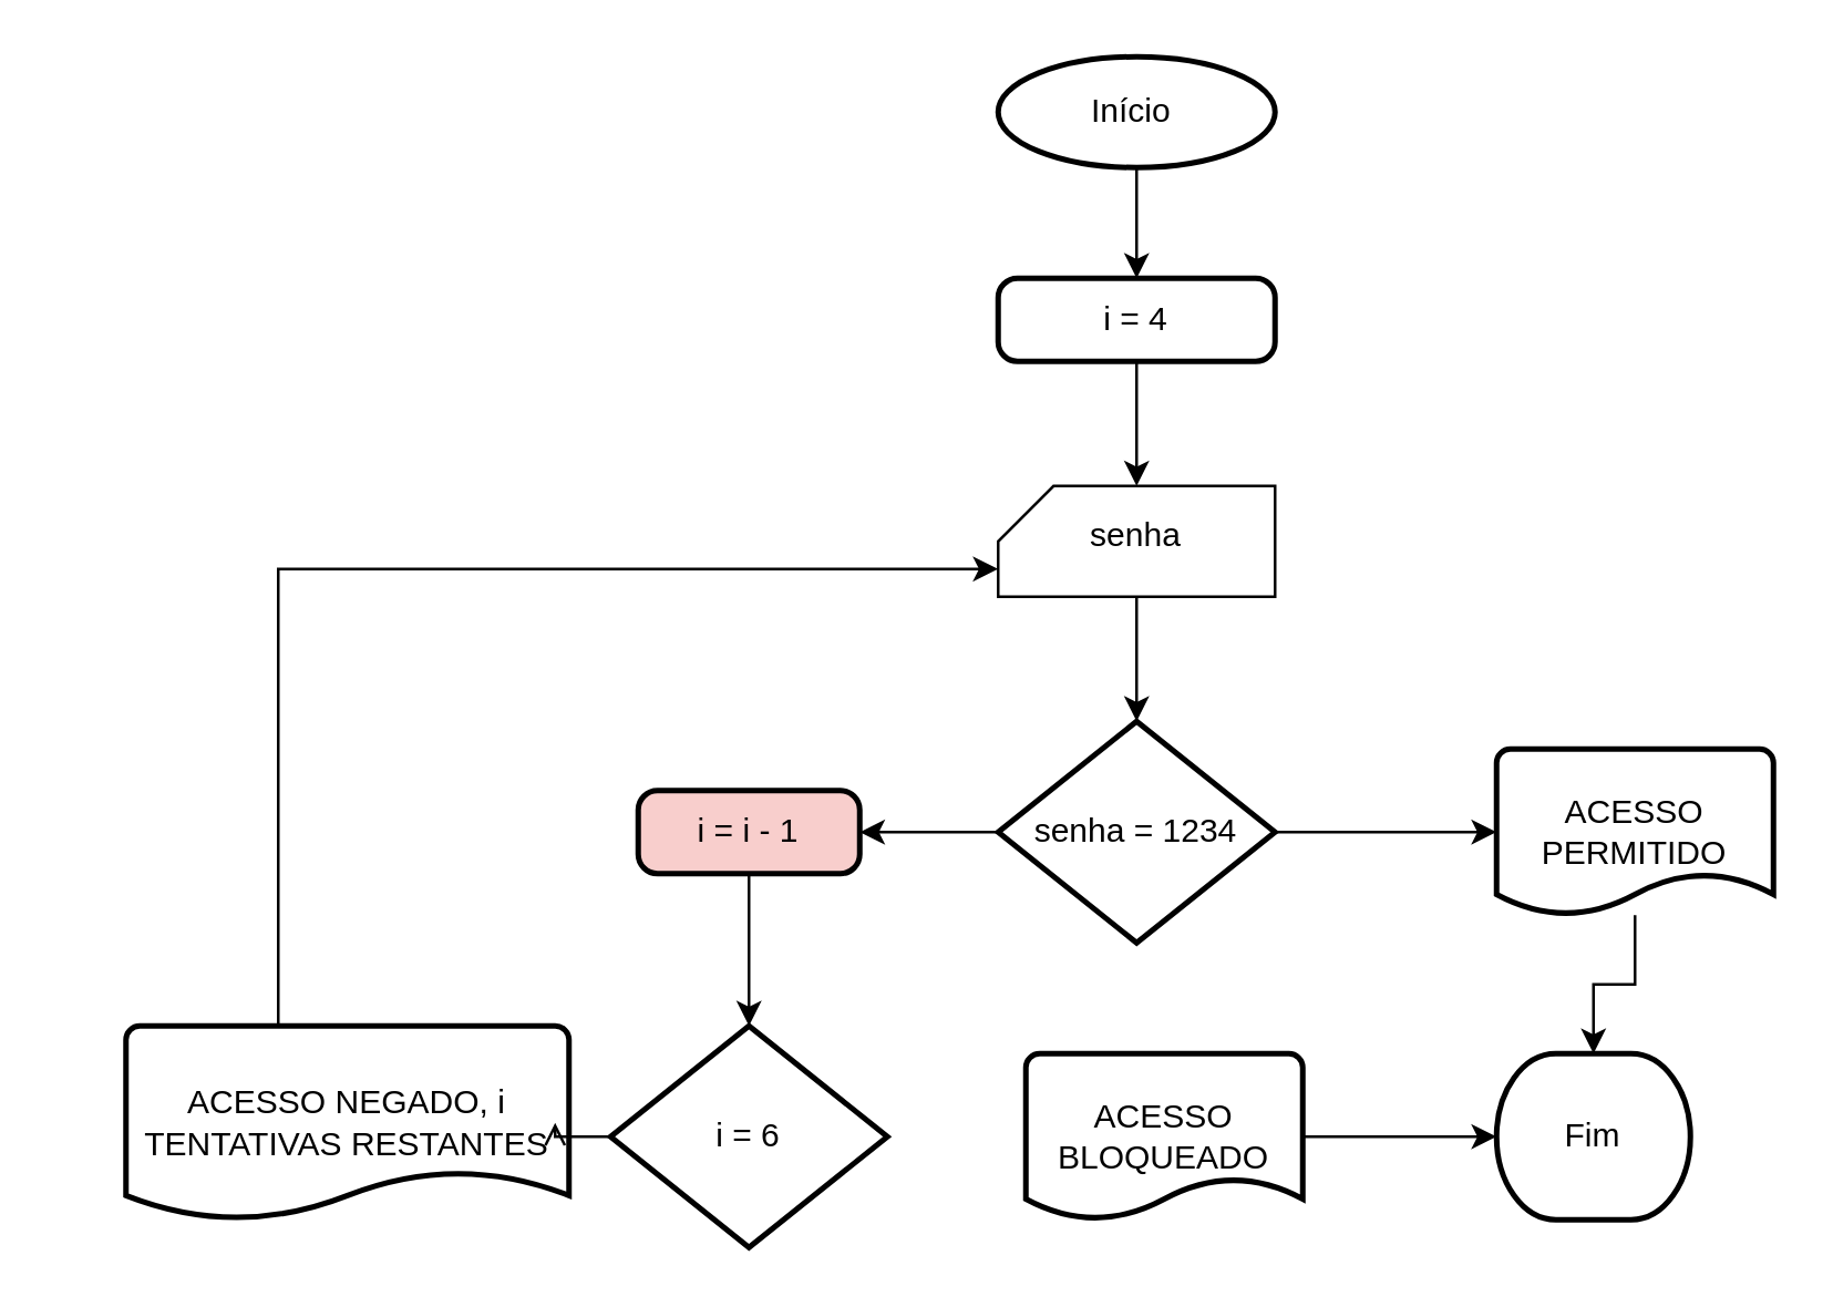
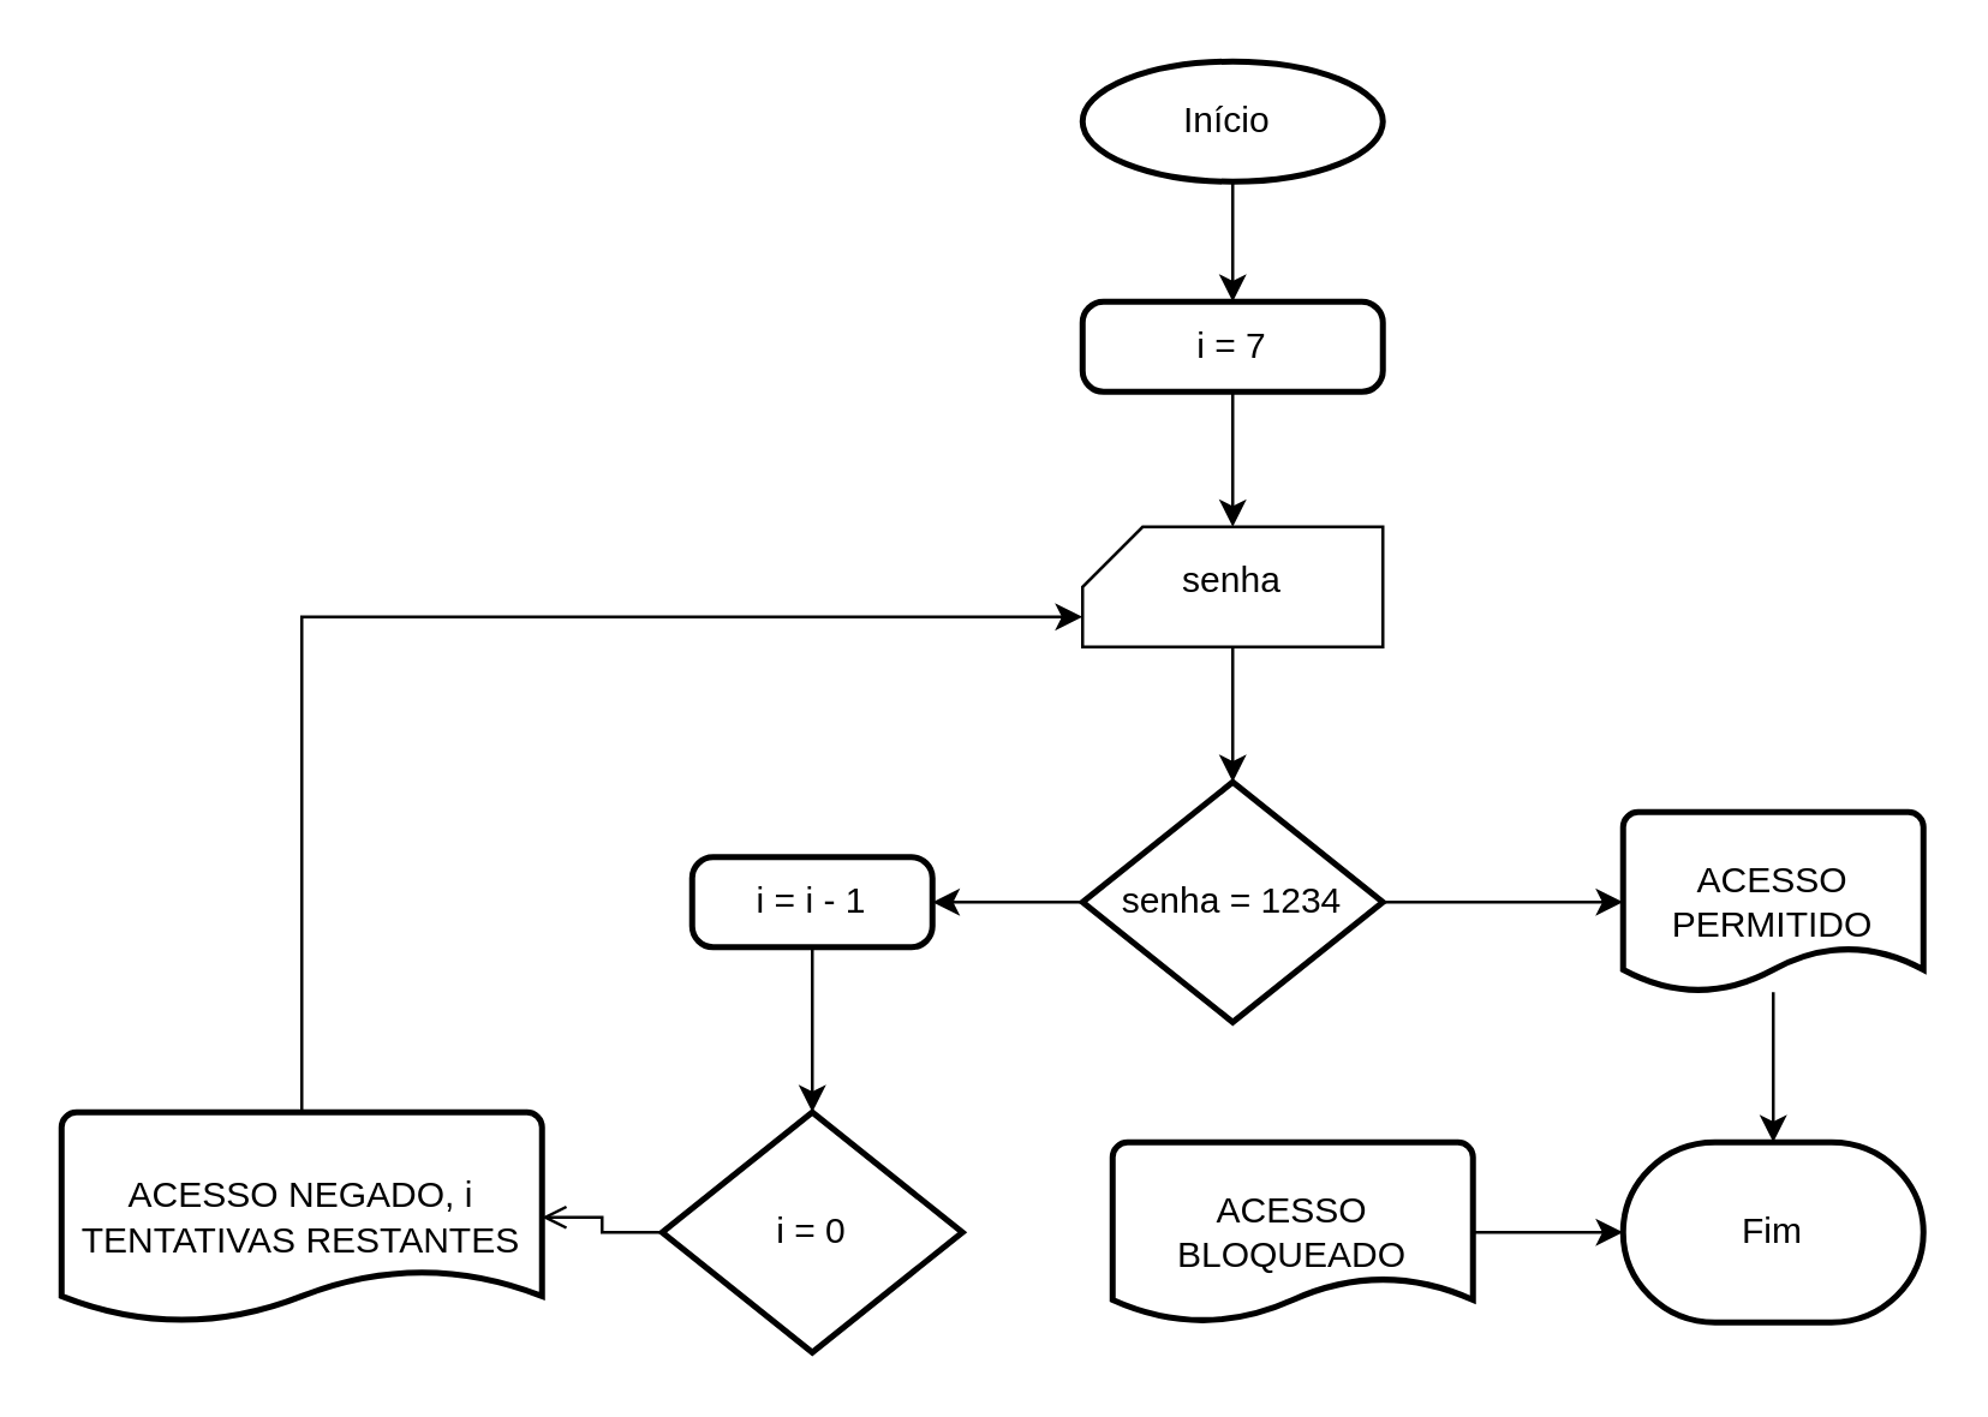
  <mxCell id="0" />
  <mxCell id="1" parent="0" />
  <mxCell id="2" value="" style="edgeStyle=orthogonalEdgeStyle;rounded=0;orthogonalLoop=1;jettySize=auto;html=1;" edge="1" parent="1" source="3" target="5"><mxGeometry relative="1" as="geometry" /></mxCell>
  <mxCell id="3" value="Início&amp;nbsp;" style="strokeWidth=2;html=1;shape=mxgraph.flowchart.start_1;whiteSpace=wrap;" vertex="1" parent="1"><mxGeometry x="360" y="20" width="100" height="40" as="geometry" /></mxCell>
  <mxCell id="4" value="" style="edgeStyle=orthogonalEdgeStyle;rounded=0;orthogonalLoop=1;jettySize=auto;html=1;" edge="1" parent="1" source="5" target="8"><mxGeometry relative="1" as="geometry" /></mxCell>
- <mxCell id="5" value="i = 4" style="rounded=1;whiteSpace=wrap;html=1;absoluteArcSize=1;arcSize=14;strokeWidth=2;" vertex="1" parent="1"><mxGeometry x="360" y="100" width="100" height="30" as="geometry" /></mxCell>
+ <mxCell id="5" value="i = 7" style="rounded=1;whiteSpace=wrap;html=1;absoluteArcSize=1;arcSize=14;strokeWidth=2;" vertex="1" parent="1"><mxGeometry x="360" y="100" width="100" height="30" as="geometry" /></mxCell>
  <mxCell id="6" value="" style="edgeStyle=orthogonalEdgeStyle;rounded=0;orthogonalLoop=1;jettySize=auto;html=1;" edge="1" parent="1" source="7" target="11"><mxGeometry relative="1" as="geometry" /></mxCell>
  <mxCell id="7" value="" style="verticalLabelPosition=bottom;verticalAlign=top;html=1;shape=card;whiteSpace=wrap;size=20;arcSize=12;" vertex="1" parent="1"><mxGeometry x="360" y="175" width="100" height="40" as="geometry" /></mxCell>
  <mxCell id="8" value="senha" style="text;strokeColor=none;align=center;fillColor=none;html=1;verticalAlign=middle;whiteSpace=wrap;rounded=0;" vertex="1" parent="1"><mxGeometry x="380" y="175" width="60" height="35" as="geometry" /></mxCell>
  <mxCell id="9" value="" style="edgeStyle=orthogonalEdgeStyle;rounded=0;orthogonalLoop=1;jettySize=auto;html=1;" edge="1" parent="1" source="11" target="16"><mxGeometry relative="1" as="geometry" /></mxCell>
  <mxCell id="10" value="" style="edgeStyle=orthogonalEdgeStyle;rounded=0;orthogonalLoop=1;jettySize=auto;html=1;" edge="1" parent="1" source="11" target="13"><mxGeometry relative="1" as="geometry" /></mxCell>
  <mxCell id="11" value="senha = 1234" style="strokeWidth=2;html=1;shape=mxgraph.flowchart.decision;whiteSpace=wrap;" vertex="1" parent="1"><mxGeometry x="360" y="260" width="100" height="80" as="geometry" /></mxCell>
  <mxCell id="12" value="" style="edgeStyle=orthogonalEdgeStyle;rounded=0;orthogonalLoop=1;jettySize=auto;html=1;" edge="1" parent="1" source="13" target="22"><mxGeometry relative="1" as="geometry" /></mxCell>
  <mxCell id="13" value="ACESSO PERMITIDO" style="strokeWidth=2;html=1;shape=mxgraph.flowchart.document2;whiteSpace=wrap;size=0.25;" vertex="1" parent="1"><mxGeometry x="540" y="270" width="100" height="60" as="geometry" /></mxCell>
- <mxCell id="14" value="ACESSO NEGADO, i&lt;div&gt;TENTATIVAS RESTANTES&lt;/div&gt;" style="strokeWidth=2;html=1;shape=mxgraph.flowchart.document2;whiteSpace=wrap;size=0.25;" vertex="1" parent="1"><mxGeometry x="45" y="370" width="160" height="70" as="geometry" /></mxCell>
+ <mxCell id="14" value="ACESSO NEGADO, i&lt;div&gt;TENTATIVAS RESTANTES&lt;/div&gt;" style="strokeWidth=2;html=1;shape=mxgraph.flowchart.document2;whiteSpace=wrap;size=0.25;" vertex="1" parent="1"><mxGeometry y="370" width="160" height="70" as="geometry" x="20" /></mxCell>
  <mxCell id="15" value="" style="edgeStyle=orthogonalEdgeStyle;rounded=0;orthogonalLoop=1;jettySize=auto;html=1;" edge="1" parent="1" source="16" target="18"><mxGeometry relative="1" as="geometry" /></mxCell>
- <mxCell id="16" value="i = i - 1" style="rounded=1;whiteSpace=wrap;html=1;absoluteArcSize=1;arcSize=14;strokeWidth=2;fillColor=#f8cecc;" vertex="1" parent="1"><mxGeometry x="230" y="285" width="80" height="30" as="geometry" /></mxCell>
+ <mxCell id="16" value="i = i - 1" style="rounded=1;whiteSpace=wrap;html=1;absoluteArcSize=1;arcSize=14;strokeWidth=2;" vertex="1" parent="1"><mxGeometry x="230" y="285" width="80" height="30" as="geometry" /></mxCell>
  <mxCell id="17" value="" style="edgeStyle=orthogonalEdgeStyle;rounded=0;orthogonalLoop=1;jettySize=auto;html=1;endArrow=open;" edge="1" parent="1" source="18" target="14"><mxGeometry relative="1" as="geometry" /></mxCell>
- <mxCell id="18" value="i = 6" style="strokeWidth=2;html=1;shape=mxgraph.flowchart.decision;whiteSpace=wrap;" vertex="1" parent="1"><mxGeometry x="220" y="370" width="100" height="80" as="geometry" /></mxCell>
+ <mxCell id="18" value="i = 0" style="strokeWidth=2;html=1;shape=mxgraph.flowchart.decision;whiteSpace=wrap;" vertex="1" parent="1"><mxGeometry x="220" y="370" width="100" height="80" as="geometry" /></mxCell>
  <mxCell id="19" value="" style="edgeStyle=orthogonalEdgeStyle;rounded=0;orthogonalLoop=1;jettySize=auto;html=1;" edge="1" parent="1" source="20" target="22"><mxGeometry relative="1" as="geometry" /></mxCell>
- <mxCell id="20" value="ACESSO BLOQUEADO" style="strokeWidth=2;html=1;shape=mxgraph.flowchart.document2;whiteSpace=wrap;size=0.25;" vertex="1" parent="1"><mxGeometry x="370" y="380" width="100" height="60" as="geometry" /></mxCell>
+ <mxCell id="20" value="ACESSO BLOQUEADO" style="strokeWidth=2;html=1;shape=mxgraph.flowchart.document2;whiteSpace=wrap;size=0.25;" vertex="1" parent="1"><mxGeometry x="370" y="380" width="120" height="60" as="geometry" /></mxCell>
  <mxCell id="21" style="edgeStyle=orthogonalEdgeStyle;rounded=0;orthogonalLoop=1;jettySize=auto;html=1;entryX=0;entryY=0;entryDx=0;entryDy=30;entryPerimeter=0;" edge="1" parent="1" source="14" target="7"><mxGeometry relative="1" as="geometry"><Array as="points"><mxPoint x="100" y="205" /></Array></mxGeometry></mxCell>
- <mxCell id="22" value="Fim" style="strokeWidth=2;html=1;shape=mxgraph.flowchart.terminator;whiteSpace=wrap;" vertex="1" parent="1"><mxGeometry x="540" y="380" width="70" height="60" as="geometry" /></mxCell>
+ <mxCell id="22" value="Fim" style="strokeWidth=2;html=1;shape=mxgraph.flowchart.terminator;whiteSpace=wrap;" vertex="1" parent="1"><mxGeometry x="540" y="380" width="100" height="60" as="geometry" /></mxCell>
